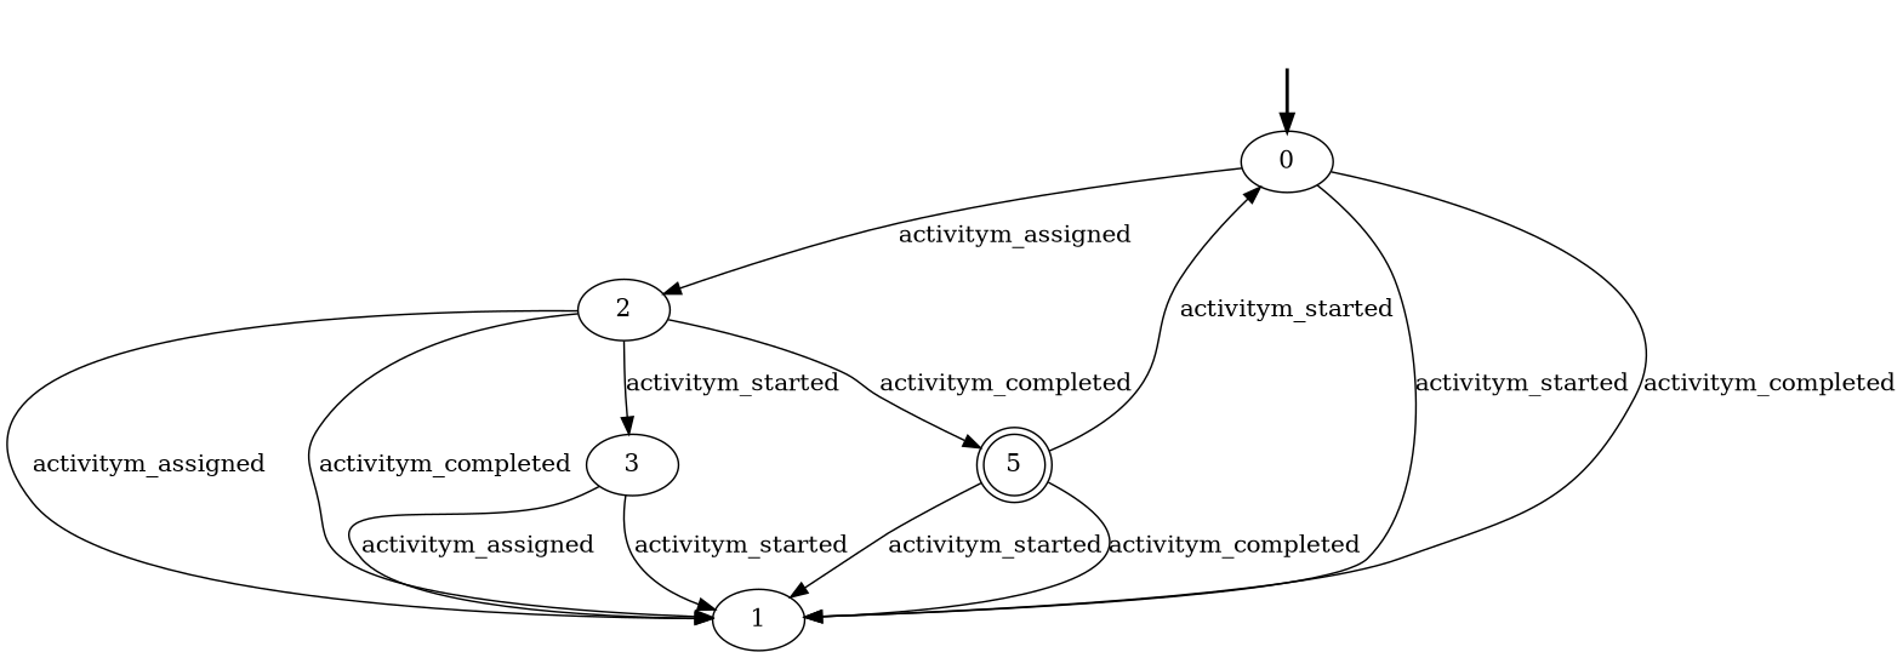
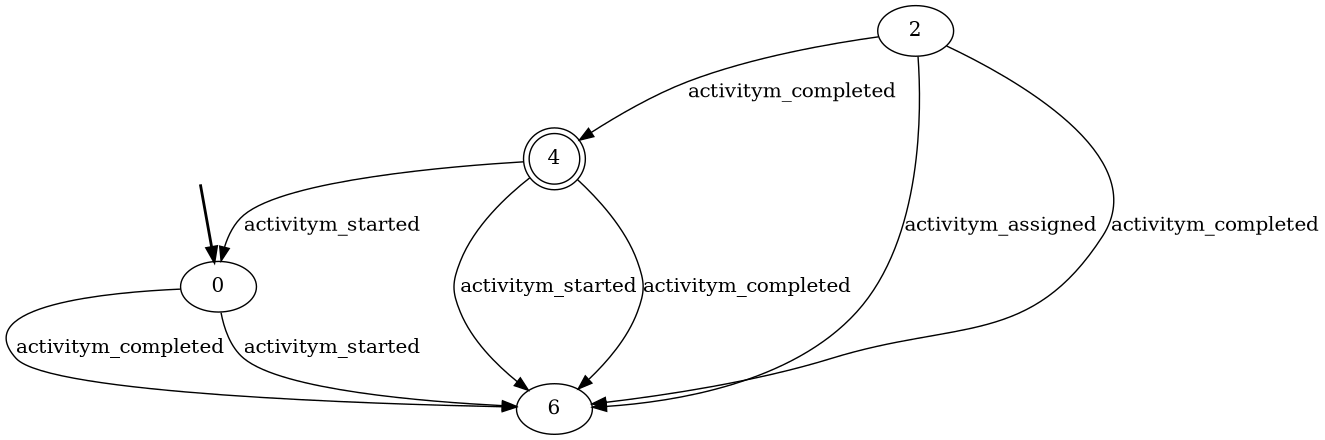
  digraph {
    fake0 [style=invisible]
    0 [root=true]
    2
-   1
-   3
-   4 [shape=doublecircle label=5]
+   1 [label=6]
+   4 [shape=doublecircle]
    fake0 -> 0 [style=bold]
-   0 -> 2 [label=activitym_assigned]
    0 -> 1 [label=activitym_started]
    0 -> 1 [label=activitym_completed]
    2 -> 1 [label=activitym_assigned]
    2 -> 1 [label=activitym_completed]
-   2 -> 3 [label=activitym_started]
    2 -> 4 [label=activitym_completed]
-   3 -> 1 [label=activitym_assigned]
-   3 -> 1 [label=activitym_started]
    4 -> 0 [label=activitym_started]
    4 -> 1 [label=activitym_started]
    4 -> 1 [label=activitym_completed]
  }
